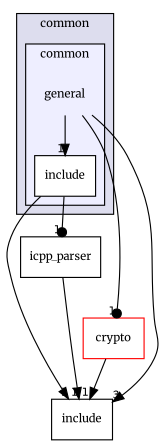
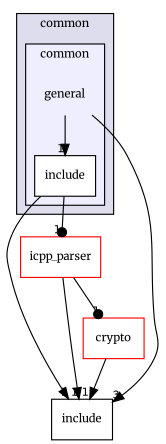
  digraph {
    compound=true
    fontname=Merriweather
    node [fontname=Merriweather fontsize=10 shape=box fillcolor=white style=filled]
    edge [arrowhead=normal fontname=Merriweather headlabel=1 labeldistance=1.5 labelfontname=Helvetica labelfontsize=10]
    n1 [label=general shape=plaintext fillcolor="" style=""]
    n2 [color=black label=include]
    n3 [label=include fillcolor="" style=""]
    n4 [color=red label=crypto]
-   n5 [color=black label=icpp_parser]
+   n5 [color=red label=icpp_parser]
    subgraph cluster_1 {
      bgcolor="#ddddee"
      fontsize=10
      label=common
      pencolor=black
      subgraph cluster_2 {
        bgcolor="#eeeeff"
        fontsize=10
        label=common
        pencolor=black
        n1
        n2
      }
    }
    n1 -> n2
    n1 -> n3 [headlabel=3]
-   n1 -> n4 [arrowhead=dot]
+   n5 -> n4 [arrowhead=dot]
    n2 -> n3
    n2 -> n5 [arrowhead=dot]
    n4 -> n3
    n5 -> n3
  }
